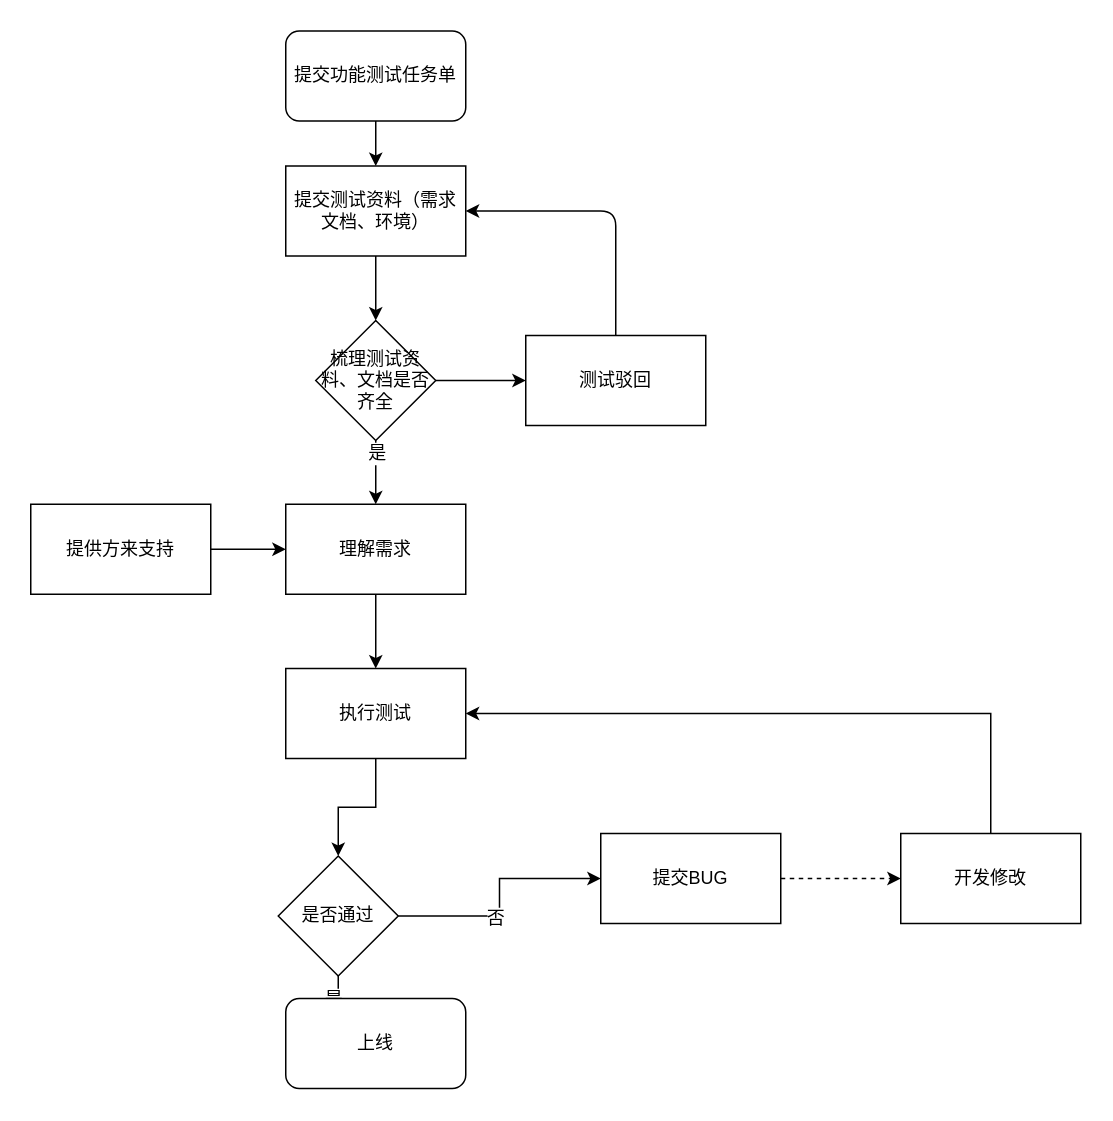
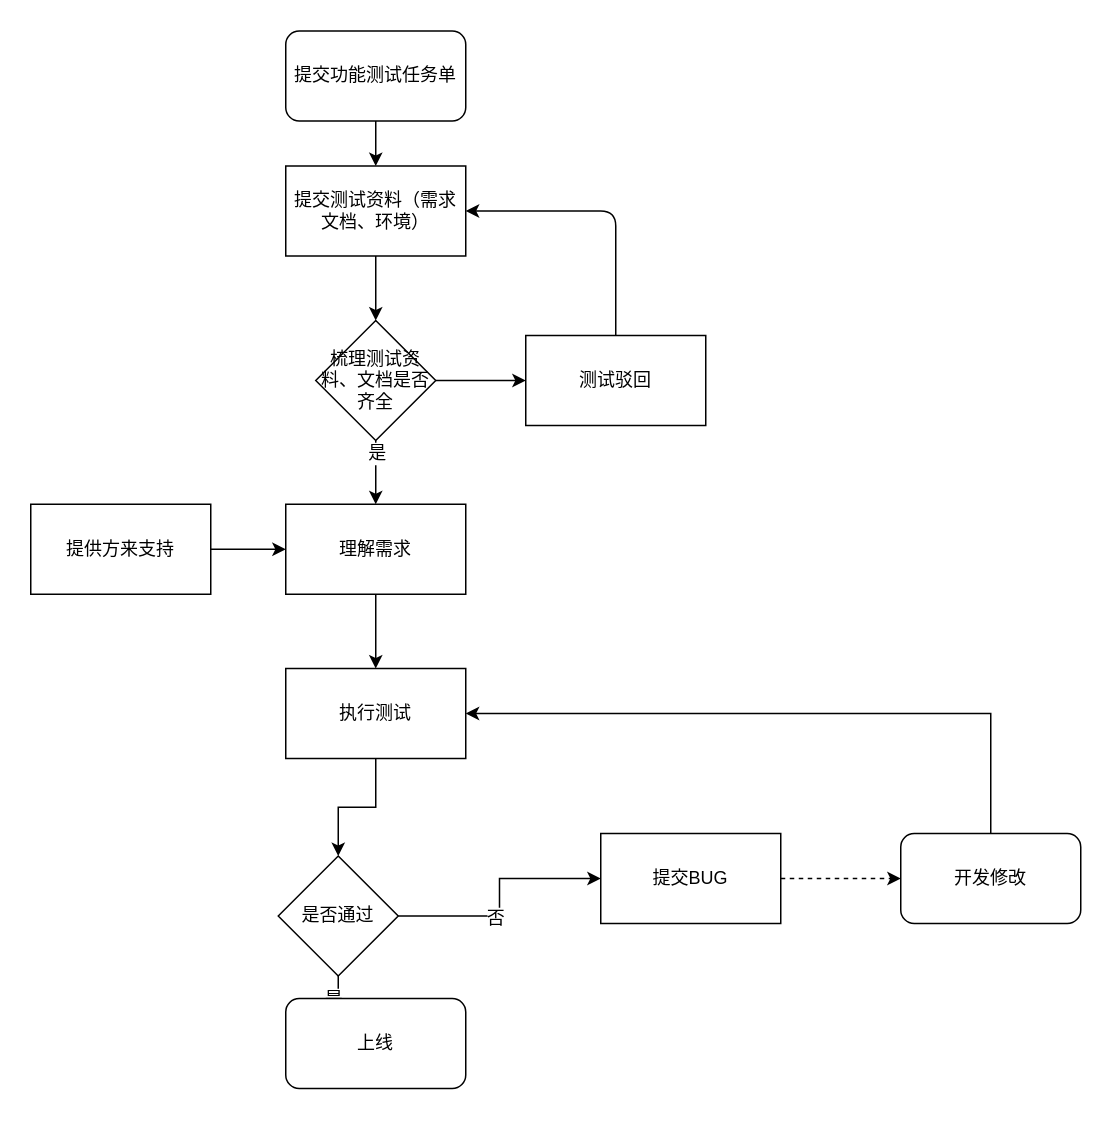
  <mxCell id="0" />
  <mxCell id="1" parent="0" />
  <mxCell id="2" value="" style="edgeStyle=orthogonalEdgeStyle;rounded=0;orthogonalLoop=1;jettySize=auto;html=1;" edge="1" parent="1" source="3" target="5"><mxGeometry relative="1" as="geometry" /></mxCell>
  <mxCell id="3" value="理解需求" style="rounded=0;whiteSpace=wrap;html=1;" vertex="1" parent="1"><mxGeometry x="190" y="335.5" width="120" height="60" as="geometry" /></mxCell>
  <mxCell id="4" value="" style="edgeStyle=orthogonalEdgeStyle;rounded=0;orthogonalLoop=1;jettySize=auto;html=1;" edge="1" parent="1" source="5" target="12"><mxGeometry relative="1" as="geometry" /></mxCell>
  <mxCell id="5" value="执行测试" style="rounded=0;whiteSpace=wrap;html=1;" vertex="1" parent="1"><mxGeometry x="190" y="445" width="120" height="60" as="geometry" /></mxCell>
  <mxCell id="6" value="" style="edgeStyle=orthogonalEdgeStyle;rounded=0;orthogonalLoop=1;jettySize=auto;html=1;" edge="1" parent="1" source="7" target="3"><mxGeometry relative="1" as="geometry" /></mxCell>
  <mxCell id="7" value="提供方来支持" style="rounded=0;whiteSpace=wrap;html=1;" vertex="1" parent="1"><mxGeometry x="20" y="335.5" width="120" height="60" as="geometry" /></mxCell>
  <mxCell id="8" value="" style="edgeStyle=orthogonalEdgeStyle;rounded=0;orthogonalLoop=1;jettySize=auto;html=1;" edge="1" parent="1" source="12" target="15"><mxGeometry relative="1" as="geometry" /></mxCell>
  <mxCell id="9" value="否" style="text;html=1;resizable=0;points=[];align=center;verticalAlign=middle;labelBackgroundColor=#ffffff;" vertex="1" connectable="0" parent="8"><mxGeometry x="-0.195" y="-1" relative="1" as="geometry"><mxPoint as="offset" /></mxGeometry></mxCell>
  <mxCell id="10" value="" style="edgeStyle=orthogonalEdgeStyle;rounded=0;orthogonalLoop=1;jettySize=auto;html=1;" edge="1" parent="1" source="12" target="13"><mxGeometry relative="1" as="geometry" /></mxCell>
  <mxCell id="11" value="是" style="text;html=1;resizable=0;points=[];align=center;verticalAlign=middle;labelBackgroundColor=#ffffff;" vertex="1" connectable="0" parent="10"><mxGeometry x="-0.441" y="-4" relative="1" as="geometry"><mxPoint y="1" as="offset" /></mxGeometry></mxCell>
  <mxCell id="12" value="是否通过" style="rhombus;whiteSpace=wrap;html=1;" vertex="1" parent="1"><mxGeometry x="185" y="570" width="80" height="80" as="geometry" /></mxCell>
  <mxCell id="13" value="上线" style="rounded=1;whiteSpace=wrap;html=1;" vertex="1" parent="1"><mxGeometry x="190" y="665" width="120" height="60" as="geometry" /></mxCell>
  <mxCell id="14" value="" style="edgeStyle=orthogonalEdgeStyle;rounded=0;orthogonalLoop=1;jettySize=auto;html=1;dashed=1;" edge="1" parent="1" source="15" target="17"><mxGeometry relative="1" as="geometry" /></mxCell>
  <mxCell id="15" value="提交BUG" style="rounded=0;whiteSpace=wrap;html=1;" vertex="1" parent="1"><mxGeometry x="400" y="555" width="120" height="60" as="geometry" /></mxCell>
  <mxCell id="16" style="edgeStyle=orthogonalEdgeStyle;rounded=0;orthogonalLoop=1;jettySize=auto;html=1;entryX=1;entryY=0.5;entryDx=0;entryDy=0;" edge="1" parent="1" source="17" target="5"><mxGeometry relative="1" as="geometry"><Array as="points"><mxPoint x="660" y="475" /></Array></mxGeometry></mxCell>
- <mxCell id="17" value="开发修改" style="rounded=0;whiteSpace=wrap;html=1;" vertex="1" parent="1"><mxGeometry x="600" y="555" width="120" height="60" as="geometry" /></mxCell>
+ <mxCell id="17" value="开发修改" style="whiteSpace=wrap;html=1;rounded=1;" vertex="1" parent="1"><mxGeometry x="600" y="555" width="120" height="60" as="geometry" /></mxCell>
  <mxCell id="18" value="" style="edgeStyle=orthogonalEdgeStyle;rounded=0;orthogonalLoop=1;jettySize=auto;html=1;" edge="1" parent="1" source="21" target="3"><mxGeometry relative="1" as="geometry" /></mxCell>
  <mxCell id="19" value="是" style="text;html=1;resizable=0;points=[];align=center;verticalAlign=middle;labelBackgroundColor=#ffffff;" vertex="1" connectable="0" parent="18"><mxGeometry x="-0.646" relative="1" as="geometry"><mxPoint as="offset" /></mxGeometry></mxCell>
  <mxCell id="20" value="" style="edgeStyle=orthogonalEdgeStyle;rounded=0;orthogonalLoop=1;jettySize=auto;html=1;" edge="1" parent="1" source="21" target="24"><mxGeometry relative="1" as="geometry" /></mxCell>
  <mxCell id="21" value="梳理测试资料、文档是否齐全" style="rhombus;whiteSpace=wrap;html=1;" vertex="1" parent="1"><mxGeometry x="210" y="213" width="80" height="80" as="geometry" /></mxCell>
  <mxCell id="22" value="" style="edgeStyle=orthogonalEdgeStyle;rounded=0;orthogonalLoop=1;jettySize=auto;html=1;" edge="1" parent="1" source="23" target="21"><mxGeometry relative="1" as="geometry" /></mxCell>
  <mxCell id="23" value="提交测试资料（需求文档、环境）" style="rounded=0;whiteSpace=wrap;html=1;" vertex="1" parent="1"><mxGeometry x="190" y="110" width="120" height="60" as="geometry" /></mxCell>
  <mxCell id="24" value="测试驳回" style="rounded=0;whiteSpace=wrap;html=1;" vertex="1" parent="1"><mxGeometry x="350" y="223" width="120" height="60" as="geometry" /></mxCell>
  <mxCell id="25" value="" style="endArrow=classic;html=1;entryX=1;entryY=0.5;entryDx=0;entryDy=0;exitX=0.5;exitY=0;exitDx=0;exitDy=0;" edge="1" parent="1" source="24" target="23"><mxGeometry width="50" height="50" relative="1" as="geometry"><mxPoint x="360" y="420" as="sourcePoint" /><mxPoint x="410" y="370" as="targetPoint" /><Array as="points"><mxPoint x="410" y="140" /></Array></mxGeometry></mxCell>
  <mxCell id="26" value="" style="edgeStyle=orthogonalEdgeStyle;rounded=0;orthogonalLoop=1;jettySize=auto;html=1;" edge="1" parent="1" source="27" target="23"><mxGeometry relative="1" as="geometry" /></mxCell>
  <mxCell id="27" value="提交功能测试任务单" style="rounded=1;whiteSpace=wrap;html=1;" vertex="1" parent="1"><mxGeometry x="190" y="20" width="120" height="60" as="geometry" /></mxCell>
